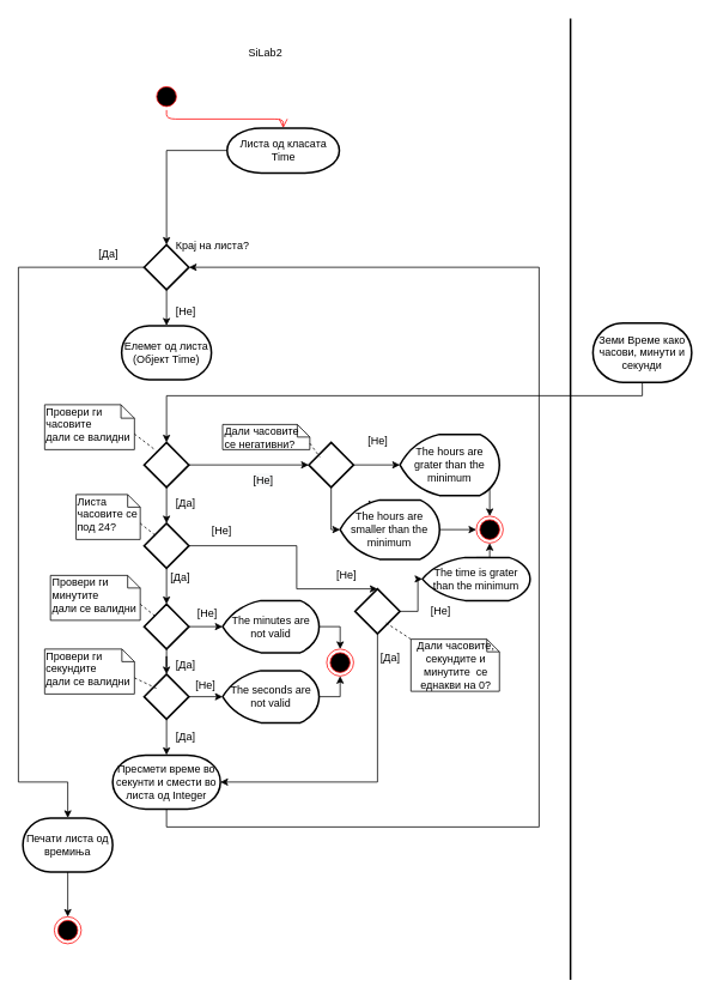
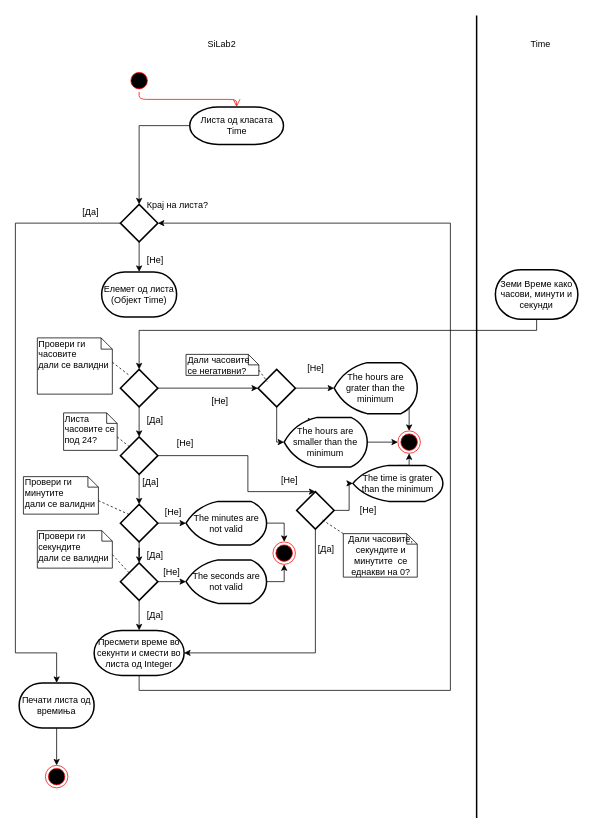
  <mxCell id="0" />
  <mxCell id="1" parent="0" />
  <mxCell id="2" value="" style="line;strokeWidth=2;direction=south;html=1;" vertex="1" parent="1"><mxGeometry x="630" y="20" width="10" height="1070" as="geometry" /></mxCell>
+ <mxCell id="3" value="Time&lt;br&gt;" style="text;html=1;align=center;verticalAlign=middle;resizable=0;points=[];autosize=1;" vertex="1" parent="1"><mxGeometry x="700" y="48" width="40" height="20" as="geometry" /></mxCell>
  <mxCell id="4" value="SiLab2&lt;br&gt;" style="text;html=1;align=center;verticalAlign=middle;resizable=0;points=[];autosize=1;" vertex="1" parent="1"><mxGeometry x="270" y="48" width="50" height="20" as="geometry" /></mxCell>
  <mxCell id="5" value="" style="ellipse;html=1;shape=startState;fillColor=#000000;strokeColor=#ff0000;" vertex="1" parent="1"><mxGeometry x="170" y="92" width="30" height="30" as="geometry" /></mxCell>
  <mxCell id="6" value="" style="edgeStyle=orthogonalEdgeStyle;html=1;verticalAlign=bottom;endArrow=open;endSize=8;strokeColor=#ff0000;entryX=0.5;entryY=0;entryDx=0;entryDy=0;entryPerimeter=0;exitX=0.5;exitY=1;exitDx=0;exitDy=0;" edge="1" source="5" parent="1" target="8"><mxGeometry relative="1" as="geometry"><mxPoint x="185" y="152" as="targetPoint" /><mxPoint x="185" y="122" as="sourcePoint" /></mxGeometry></mxCell>
  <mxCell id="7" value="" style="edgeStyle=orthogonalEdgeStyle;rounded=0;orthogonalLoop=1;jettySize=auto;html=1;entryX=0.5;entryY=0;entryDx=0;entryDy=0;entryPerimeter=0;" edge="1" parent="1" source="8" target="12"><mxGeometry relative="1" as="geometry"><mxPoint x="182.5" y="272" as="targetPoint" /></mxGeometry></mxCell>
  <mxCell id="8" value="Листа од класата Time" style="strokeWidth=2;html=1;shape=mxgraph.flowchart.terminator;whiteSpace=wrap;" vertex="1" parent="1"><mxGeometry x="252.5" y="142" width="125" height="50" as="geometry" /></mxCell>
  <mxCell id="9" value="" style="ellipse;html=1;shape=endState;fillColor=#000000;strokeColor=#ff0000;" vertex="1" parent="1"><mxGeometry x="60" y="1020" width="30" height="30" as="geometry" /></mxCell>
  <mxCell id="10" value="" style="edgeStyle=orthogonalEdgeStyle;rounded=0;orthogonalLoop=1;jettySize=auto;html=1;entryX=0.5;entryY=0;entryDx=0;entryDy=0;entryPerimeter=0;" edge="1" parent="1" source="12" target="17"><mxGeometry relative="1" as="geometry"><mxPoint x="185" y="382" as="targetPoint" /><Array as="points" /></mxGeometry></mxCell>
  <mxCell id="11" style="edgeStyle=orthogonalEdgeStyle;rounded=0;orthogonalLoop=1;jettySize=auto;html=1;exitX=0;exitY=0.5;exitDx=0;exitDy=0;exitPerimeter=0;entryX=0.5;entryY=0;entryDx=0;entryDy=0;entryPerimeter=0;" edge="1" parent="1" source="12" target="76"><mxGeometry relative="1" as="geometry"><Array as="points"><mxPoint x="20" y="297" /><mxPoint x="20" y="870" /><mxPoint x="75" y="870" /></Array></mxGeometry></mxCell>
  <mxCell id="12" value="" style="strokeWidth=2;html=1;shape=mxgraph.flowchart.decision;whiteSpace=wrap;" vertex="1" parent="1"><mxGeometry x="160" y="272" width="50" height="50" as="geometry" /></mxCell>
  <mxCell id="13" style="edgeStyle=orthogonalEdgeStyle;rounded=0;orthogonalLoop=1;jettySize=auto;html=1;exitX=0.5;exitY=1;exitDx=0;exitDy=0;exitPerimeter=0;entryX=0.5;entryY=0;entryDx=0;entryDy=0;" edge="1" parent="1" source="76" target="9"><mxGeometry relative="1" as="geometry"><mxPoint x="115" y="1000" as="sourcePoint" /></mxGeometry></mxCell>
  <mxCell id="14" value="Крај на листа?" style="text;html=1;align=center;verticalAlign=middle;resizable=0;points=[];autosize=1;" vertex="1" parent="1"><mxGeometry x="186" y="263" width="100" height="20" as="geometry" /></mxCell>
  <mxCell id="15" value="[Да]" style="text;html=1;align=center;verticalAlign=middle;resizable=0;points=[];autosize=1;" vertex="1" parent="1"><mxGeometry x="100" y="272" width="40" height="20" as="geometry" /></mxCell>
  <mxCell id="16" value="[Не]" style="text;html=1;align=center;verticalAlign=middle;resizable=0;points=[];autosize=1;" vertex="1" parent="1"><mxGeometry x="186" y="337" width="40" height="20" as="geometry" /></mxCell>
  <mxCell id="17" value="Елемет од листа&lt;br&gt;(Објект Time)" style="strokeWidth=2;html=1;shape=mxgraph.flowchart.terminator;whiteSpace=wrap;" vertex="1" parent="1"><mxGeometry x="135" y="362" width="100" height="60" as="geometry" /></mxCell>
  <mxCell id="18" style="edgeStyle=orthogonalEdgeStyle;rounded=0;orthogonalLoop=1;jettySize=auto;html=1;entryX=0.5;entryY=0;entryDx=0;entryDy=0;entryPerimeter=0;" edge="1" parent="1" source="19" target="22"><mxGeometry relative="1" as="geometry"><mxPoint x="195" y="470" as="targetPoint" /><Array as="points"><mxPoint x="715" y="440" /><mxPoint x="185" y="440" /></Array></mxGeometry></mxCell>
  <mxCell id="19" value="&lt;span&gt;Земи Време како&lt;/span&gt;&lt;br&gt;&lt;span&gt;часови, минути и секунди&lt;/span&gt;" style="strokeWidth=2;html=1;shape=mxgraph.flowchart.terminator;whiteSpace=wrap;" vertex="1" parent="1"><mxGeometry x="660" y="359" width="110" height="66" as="geometry" /></mxCell>
  <mxCell id="20" value="" style="edgeStyle=orthogonalEdgeStyle;rounded=0;orthogonalLoop=1;jettySize=auto;html=1;" edge="1" parent="1" source="22" target="28"><mxGeometry relative="1" as="geometry" /></mxCell>
  <mxCell id="21" value="" style="edgeStyle=orthogonalEdgeStyle;rounded=0;orthogonalLoop=1;jettySize=auto;html=1;" edge="1" parent="1" source="22" target="25"><mxGeometry relative="1" as="geometry" /></mxCell>
  <mxCell id="22" value="" style="strokeWidth=2;html=1;shape=mxgraph.flowchart.decision;whiteSpace=wrap;" vertex="1" parent="1"><mxGeometry x="160" y="492" width="50" height="50" as="geometry" /></mxCell>
  <mxCell id="23" style="edgeStyle=orthogonalEdgeStyle;rounded=0;orthogonalLoop=1;jettySize=auto;html=1;exitX=0.5;exitY=1;exitDx=0;exitDy=0;exitPerimeter=0;entryX=0;entryY=0.5;entryDx=0;entryDy=0;entryPerimeter=0;" edge="1" parent="1" source="25" target="43"><mxGeometry relative="1" as="geometry"><Array as="points"><mxPoint x="368" y="589" /></Array></mxGeometry></mxCell>
  <mxCell id="24" value="" style="edgeStyle=orthogonalEdgeStyle;rounded=0;orthogonalLoop=1;jettySize=auto;html=1;entryX=0;entryY=0.5;entryDx=0;entryDy=0;entryPerimeter=0;" edge="1" parent="1" source="25" target="45"><mxGeometry relative="1" as="geometry"><mxPoint x="510" y="517" as="targetPoint" /></mxGeometry></mxCell>
  <mxCell id="25" value="" style="strokeWidth=2;html=1;shape=mxgraph.flowchart.decision;whiteSpace=wrap;" vertex="1" parent="1"><mxGeometry x="343.4" y="492" width="50" height="50" as="geometry" /></mxCell>
  <mxCell id="26" value="" style="edgeStyle=orthogonalEdgeStyle;rounded=0;orthogonalLoop=1;jettySize=auto;html=1;" edge="1" parent="1" source="28" target="34"><mxGeometry relative="1" as="geometry" /></mxCell>
  <mxCell id="27" style="edgeStyle=orthogonalEdgeStyle;rounded=0;orthogonalLoop=1;jettySize=auto;html=1;exitX=1;exitY=0.5;exitDx=0;exitDy=0;exitPerimeter=0;entryX=0.5;entryY=0;entryDx=0;entryDy=0;entryPerimeter=0;" edge="1" parent="1" source="28" target="31"><mxGeometry relative="1" as="geometry"><Array as="points"><mxPoint x="330" y="607" /><mxPoint x="330" y="655" /></Array></mxGeometry></mxCell>
  <mxCell id="28" value="" style="strokeWidth=2;html=1;shape=mxgraph.flowchart.decision;whiteSpace=wrap;" vertex="1" parent="1"><mxGeometry x="160" y="582" width="50" height="50" as="geometry" /></mxCell>
  <mxCell id="29" style="edgeStyle=orthogonalEdgeStyle;rounded=0;orthogonalLoop=1;jettySize=auto;html=1;exitX=0.5;exitY=1;exitDx=0;exitDy=0;exitPerimeter=0;entryX=1;entryY=0.5;entryDx=0;entryDy=0;entryPerimeter=0;" edge="1" parent="1" source="31" target="60"><mxGeometry relative="1" as="geometry" /></mxCell>
  <mxCell id="30" style="edgeStyle=orthogonalEdgeStyle;rounded=0;orthogonalLoop=1;jettySize=auto;html=1;exitX=1;exitY=0.5;exitDx=0;exitDy=0;exitPerimeter=0;entryX=0;entryY=0.5;entryDx=0;entryDy=0;entryPerimeter=0;" edge="1" parent="1" source="31" target="71"><mxGeometry relative="1" as="geometry" /></mxCell>
  <mxCell id="31" value="" style="strokeWidth=2;html=1;shape=mxgraph.flowchart.decision;whiteSpace=wrap;" vertex="1" parent="1"><mxGeometry x="395" y="655" width="50" height="50" as="geometry" /></mxCell>
  <mxCell id="32" value="" style="edgeStyle=orthogonalEdgeStyle;rounded=0;orthogonalLoop=1;jettySize=auto;html=1;" edge="1" parent="1" source="34" target="37"><mxGeometry relative="1" as="geometry" /></mxCell>
  <mxCell id="33" style="edgeStyle=orthogonalEdgeStyle;rounded=0;orthogonalLoop=1;jettySize=auto;html=1;exitX=1;exitY=0.5;exitDx=0;exitDy=0;exitPerimeter=0;entryX=0;entryY=0.5;entryDx=0;entryDy=0;entryPerimeter=0;" edge="1" parent="1" source="34" target="65"><mxGeometry relative="1" as="geometry" /></mxCell>
  <mxCell id="34" value="" style="strokeWidth=2;html=1;shape=mxgraph.flowchart.decision;whiteSpace=wrap;" vertex="1" parent="1"><mxGeometry x="160" y="672" width="50" height="50" as="geometry" /></mxCell>
  <mxCell id="35" value="" style="edgeStyle=orthogonalEdgeStyle;rounded=0;orthogonalLoop=1;jettySize=auto;html=1;entryX=0.5;entryY=0;entryDx=0;entryDy=0;entryPerimeter=0;" edge="1" parent="1" source="37" target="60"><mxGeometry relative="1" as="geometry"><mxPoint x="185" y="902" as="targetPoint" /></mxGeometry></mxCell>
  <mxCell id="36" style="edgeStyle=orthogonalEdgeStyle;rounded=0;orthogonalLoop=1;jettySize=auto;html=1;exitX=1;exitY=0.5;exitDx=0;exitDy=0;exitPerimeter=0;entryX=0;entryY=0.5;entryDx=0;entryDy=0;entryPerimeter=0;" edge="1" parent="1" source="37" target="67"><mxGeometry relative="1" as="geometry"><mxPoint x="240" y="790" as="targetPoint" /></mxGeometry></mxCell>
  <mxCell id="37" value="" style="strokeWidth=2;html=1;shape=mxgraph.flowchart.decision;whiteSpace=wrap;" vertex="1" parent="1"><mxGeometry x="160" y="750" width="50" height="50" as="geometry" /></mxCell>
  <mxCell id="38" value="[Да]" style="text;html=1;align=center;verticalAlign=middle;resizable=0;points=[];autosize=1;" vertex="1" parent="1"><mxGeometry x="180" y="632" width="40" height="20" as="geometry" /></mxCell>
  <mxCell id="39" value="[Да]" style="text;html=1;align=center;verticalAlign=middle;resizable=0;points=[];autosize=1;" vertex="1" parent="1"><mxGeometry x="186" y="550" width="40" height="20" as="geometry" /></mxCell>
  <mxCell id="40" value="[Да]" style="text;html=1;align=center;verticalAlign=middle;resizable=0;points=[];autosize=1;" vertex="1" parent="1"><mxGeometry x="400" y="552" width="40" height="20" as="geometry" /></mxCell>
  <mxCell id="41" value="&lt;!--StartFragment--&gt;&lt;span style=&quot;color: rgb(0, 0, 0); font-family: Helvetica; font-size: 12px; font-style: normal; font-variant-ligatures: normal; font-variant-caps: normal; font-weight: 400; letter-spacing: normal; orphans: 2; text-align: center; text-indent: 0px; text-transform: none; widows: 2; word-spacing: 0px; -webkit-text-stroke-width: 0px; background-color: rgb(248, 249, 250); text-decoration-thickness: initial; text-decoration-style: initial; text-decoration-color: initial; float: none; display: inline !important;&quot;&gt;[Не]&lt;/span&gt;&lt;!--EndFragment--&gt;" style="text;whiteSpace=wrap;html=1;" vertex="1" parent="1"><mxGeometry x="280" y="520" width="50" height="30" as="geometry" /></mxCell>
  <mxCell id="42" style="edgeStyle=orthogonalEdgeStyle;rounded=0;orthogonalLoop=1;jettySize=auto;html=1;exitX=1;exitY=0.5;exitDx=0;exitDy=0;exitPerimeter=0;entryX=0;entryY=0.5;entryDx=0;entryDy=0;" edge="1" parent="1" source="43" target="73"><mxGeometry relative="1" as="geometry" /></mxCell>
  <mxCell id="43" value="&lt;span&gt;The hours are smaller than the minimum&lt;/span&gt;" style="strokeWidth=2;html=1;shape=mxgraph.flowchart.display;whiteSpace=wrap;" vertex="1" parent="1"><mxGeometry x="378.32" y="556" width="110.84" height="66" as="geometry" /></mxCell>
  <mxCell id="44" style="edgeStyle=orthogonalEdgeStyle;rounded=0;orthogonalLoop=1;jettySize=auto;html=1;exitX=0.92;exitY=0.86;exitDx=0;exitDy=0;exitPerimeter=0;entryX=0.5;entryY=0;entryDx=0;entryDy=0;" edge="1" parent="1" source="45" target="73"><mxGeometry relative="1" as="geometry" /></mxCell>
  <mxCell id="45" value="&lt;span&gt;The hours are grater than the minimum&lt;/span&gt;" style="strokeWidth=2;html=1;shape=mxgraph.flowchart.display;whiteSpace=wrap;" vertex="1" parent="1"><mxGeometry x="445" y="483" width="110.84" height="68" as="geometry" /></mxCell>
  <mxCell id="46" value="&lt;span style=&quot;text-align: center&quot;&gt;Листа часовите се под 24?&lt;/span&gt;" style="shape=note;whiteSpace=wrap;html=1;size=14;verticalAlign=top;align=left;spacingTop=-6;" vertex="1" parent="1"><mxGeometry x="84.29" y="550" width="71.43" height="50" as="geometry" /></mxCell>
  <mxCell id="47" value="&lt;span style=&quot;text-align: center&quot;&gt;Дали часовите се негативни?&lt;/span&gt;" style="shape=note;whiteSpace=wrap;html=1;size=14;verticalAlign=top;align=left;spacingTop=-6;" vertex="1" parent="1"><mxGeometry x="247.5" y="472" width="97.14" height="28" as="geometry" /></mxCell>
- <mxCell id="48" value="&lt;span style=&quot;text-align: center&quot;&gt;Провери ги минутите&lt;/span&gt;&lt;br style=&quot;text-align: center&quot;&gt;&lt;span style=&quot;text-align: center&quot;&gt;дали се валидни&lt;/span&gt;" style="shape=note;whiteSpace=wrap;html=1;size=14;verticalAlign=top;align=left;spacingTop=-6;" vertex="1" parent="1"><mxGeometry x="55.72" y="640" width="100" height="50" as="geometry" /></mxCell>
- <mxCell id="49" value="&lt;span style=&quot;text-align: center&quot;&gt;Провери ги часовите&lt;/span&gt;&lt;br style=&quot;text-align: center&quot;&gt;&lt;span style=&quot;text-align: center&quot;&gt;дали се валидни&lt;/span&gt;" style="shape=note;whiteSpace=wrap;html=1;size=15;verticalAlign=top;align=left;spacingTop=-6;" vertex="1" parent="1"><mxGeometry x="49.29" y="450" width="99.99" height="50" as="geometry" /></mxCell>
+ <mxCell id="48" value="&lt;span style=&quot;text-align: center&quot;&gt;Провери ги минутите&lt;/span&gt;&lt;br style=&quot;text-align: center&quot;&gt;&lt;span style=&quot;text-align: center&quot;&gt;дали се валидни&lt;/span&gt;" style="shape=note;whiteSpace=wrap;html=1;size=14;verticalAlign=top;align=left;spacingTop=-6;" vertex="1" parent="1"><mxGeometry x="30.72" y="635" width="100" height="50" as="geometry" /></mxCell>
+ <mxCell id="49" value="&lt;span style=&quot;text-align: center&quot;&gt;Провери ги часовите&lt;/span&gt;&lt;br style=&quot;text-align: center&quot;&gt;&lt;span style=&quot;text-align: center&quot;&gt;дали се валидни&lt;/span&gt;" style="shape=note;whiteSpace=wrap;html=1;size=15;verticalAlign=top;align=left;spacingTop=-6;" vertex="1" parent="1"><mxGeometry x="49.29" y="450" width="99.99" height="75" as="geometry" /></mxCell>
  <mxCell id="50" value="" style="endArrow=none;dashed=1;html=1;exitX=0;exitY=0;exitDx=99.99;exitDy=32.5;exitPerimeter=0;entryX=0.264;entryY=0.18;entryDx=0;entryDy=0;entryPerimeter=0;" edge="1" parent="1" source="49" target="22"><mxGeometry width="50" height="50" relative="1" as="geometry"><mxPoint x="360" y="640" as="sourcePoint" /><mxPoint x="410" y="590" as="targetPoint" /></mxGeometry></mxCell>
  <mxCell id="51" value="" style="endArrow=none;dashed=1;html=1;exitX=0;exitY=0;exitDx=71.43;exitDy=32;exitPerimeter=0;entryX=0.248;entryY=0.268;entryDx=0;entryDy=0;entryPerimeter=0;" edge="1" parent="1" source="46" target="28"><mxGeometry width="50" height="50" relative="1" as="geometry"><mxPoint x="247.5" y="634" as="sourcePoint" /><mxPoint x="297.5" y="584" as="targetPoint" /></mxGeometry></mxCell>
  <mxCell id="52" value="" style="endArrow=none;dashed=1;html=1;exitX=0;exitY=0;exitDx=100;exitDy=32;exitPerimeter=0;entryX=0.28;entryY=0.292;entryDx=0;entryDy=0;entryPerimeter=0;" edge="1" parent="1" source="48" target="34"><mxGeometry width="50" height="50" relative="1" as="geometry"><mxPoint x="247.5" y="712" as="sourcePoint" /><mxPoint x="297.5" y="662" as="targetPoint" /></mxGeometry></mxCell>
  <mxCell id="53" value="" style="endArrow=none;dashed=1;html=1;exitX=0;exitY=0;exitDx=97.14;exitDy=21;exitPerimeter=0;entryX=0.248;entryY=0.324;entryDx=0;entryDy=0;entryPerimeter=0;" edge="1" parent="1" source="47" target="25"><mxGeometry width="50" height="50" relative="1" as="geometry"><mxPoint x="360" y="640" as="sourcePoint" /><mxPoint x="410" y="590" as="targetPoint" /></mxGeometry></mxCell>
  <mxCell id="54" value="&lt;span style=&quot;font-family: &amp;#34;helvetica&amp;#34;&quot;&gt;[Не]&lt;/span&gt;" style="text;html=1;align=center;verticalAlign=middle;resizable=0;points=[];autosize=1;" vertex="1" parent="1"><mxGeometry x="400" y="480" width="40" height="20" as="geometry" /></mxCell>
  <mxCell id="55" value="&lt;span style=&quot;font-family: &amp;#34;helvetica&amp;#34;&quot;&gt;[Не]&lt;/span&gt;" style="text;html=1;align=center;verticalAlign=middle;resizable=0;points=[];autosize=1;" vertex="1" parent="1"><mxGeometry x="226" y="580" width="40" height="20" as="geometry" /></mxCell>
- <mxCell id="56" value="&lt;span style=&quot;text-align: center&quot;&gt;Провери ги секундите&lt;/span&gt;&lt;br style=&quot;text-align: center&quot;&gt;&lt;span style=&quot;text-align: center&quot;&gt;дали се валидни&lt;/span&gt;" style="shape=note;whiteSpace=wrap;html=1;size=14;verticalAlign=top;align=left;spacingTop=-6;" vertex="1" parent="1"><mxGeometry x="49.29" y="722" width="100" height="50" as="geometry" /></mxCell>
+ <mxCell id="56" value="&lt;span style=&quot;text-align: center&quot;&gt;Провери ги секундите&lt;/span&gt;&lt;br style=&quot;text-align: center&quot;&gt;&lt;span style=&quot;text-align: center&quot;&gt;дали се валидни&lt;/span&gt;" style="shape=note;whiteSpace=wrap;html=1;size=14;verticalAlign=top;align=left;spacingTop=-6;" vertex="1" parent="1"><mxGeometry x="49.29" y="707" width="100" height="50" as="geometry" /></mxCell>
  <mxCell id="57" value="" style="endArrow=none;dashed=1;html=1;exitX=0;exitY=0;exitDx=100;exitDy=32;exitPerimeter=0;entryX=0.28;entryY=0.316;entryDx=0;entryDy=0;entryPerimeter=0;" edge="1" parent="1" source="56" target="37"><mxGeometry width="50" height="50" relative="1" as="geometry"><mxPoint x="360" y="710" as="sourcePoint" /><mxPoint x="410" y="660" as="targetPoint" /></mxGeometry></mxCell>
  <mxCell id="58" value="[Да]" style="text;html=1;align=center;verticalAlign=middle;resizable=0;points=[];autosize=1;" vertex="1" parent="1"><mxGeometry x="186" y="730" width="40" height="20" as="geometry" /></mxCell>
  <mxCell id="59" style="edgeStyle=orthogonalEdgeStyle;rounded=0;orthogonalLoop=1;jettySize=auto;html=1;exitX=0.5;exitY=1;exitDx=0;exitDy=0;exitPerimeter=0;entryX=1;entryY=0.5;entryDx=0;entryDy=0;entryPerimeter=0;" edge="1" parent="1" source="60" target="12"><mxGeometry relative="1" as="geometry"><mxPoint x="30" y="850" as="targetPoint" /><Array as="points"><mxPoint x="185" y="920" /><mxPoint x="600" y="920" /><mxPoint x="600" y="297" /></Array></mxGeometry></mxCell>
  <mxCell id="60" value="Пресмети време во секунти и смести во листа од Integer" style="strokeWidth=2;html=1;shape=mxgraph.flowchart.terminator;whiteSpace=wrap;" vertex="1" parent="1"><mxGeometry x="125" y="840" width="120" height="60" as="geometry" /></mxCell>
  <mxCell id="61" value="[Да]" style="text;html=1;align=center;verticalAlign=middle;resizable=0;points=[];autosize=1;" vertex="1" parent="1"><mxGeometry x="186" y="810" width="40" height="20" as="geometry" /></mxCell>
  <mxCell id="62" value="&lt;div style=&quot;text-align: center&quot;&gt;Дали часовите, секундите и минутите&amp;nbsp; се еднакви на 0?&lt;/div&gt;" style="shape=note;whiteSpace=wrap;html=1;size=14;verticalAlign=top;align=left;spacingTop=-6;" vertex="1" parent="1"><mxGeometry x="457.24" y="711" width="98.6" height="58" as="geometry" /></mxCell>
  <mxCell id="63" value="" style="endArrow=none;dashed=1;html=1;exitX=0;exitY=0;exitDx=0;exitDy=0;exitPerimeter=0;entryX=0.664;entryY=0.74;entryDx=0;entryDy=0;entryPerimeter=0;" edge="1" parent="1" source="62" target="31"><mxGeometry width="50" height="50" relative="1" as="geometry"><mxPoint x="360" y="810" as="sourcePoint" /><mxPoint x="410" y="760" as="targetPoint" /></mxGeometry></mxCell>
  <mxCell id="64" style="edgeStyle=orthogonalEdgeStyle;rounded=0;orthogonalLoop=1;jettySize=auto;html=1;exitX=1;exitY=0.5;exitDx=0;exitDy=0;exitPerimeter=0;entryX=0.5;entryY=0;entryDx=0;entryDy=0;" edge="1" parent="1" source="65" target="75"><mxGeometry relative="1" as="geometry" /></mxCell>
  <mxCell id="65" value="&lt;span&gt;The minutes are not valid&lt;/span&gt;" style="strokeWidth=2;html=1;shape=mxgraph.flowchart.display;whiteSpace=wrap;" vertex="1" parent="1"><mxGeometry x="247.5" y="668" width="107.4" height="58" as="geometry" /></mxCell>
  <mxCell id="66" style="edgeStyle=orthogonalEdgeStyle;rounded=0;orthogonalLoop=1;jettySize=auto;html=1;exitX=1;exitY=0.5;exitDx=0;exitDy=0;exitPerimeter=0;entryX=0.5;entryY=1;entryDx=0;entryDy=0;" edge="1" parent="1" source="67" target="75"><mxGeometry relative="1" as="geometry" /></mxCell>
  <mxCell id="67" value="&lt;span&gt;The seconds are not valid&lt;/span&gt;" style="strokeWidth=2;html=1;shape=mxgraph.flowchart.display;whiteSpace=wrap;" vertex="1" parent="1"><mxGeometry x="247.5" y="746" width="107.4" height="58" as="geometry" /></mxCell>
  <mxCell id="68" value="&lt;span style=&quot;font-family: &amp;#34;helvetica&amp;#34;&quot;&gt;[Не]&lt;/span&gt;" style="text;html=1;align=center;verticalAlign=middle;resizable=0;points=[];autosize=1;" vertex="1" parent="1"><mxGeometry x="207.5" y="752" width="40" height="20" as="geometry" /></mxCell>
  <mxCell id="69" value="&lt;span style=&quot;font-family: &amp;#34;helvetica&amp;#34;&quot;&gt;[Не]&lt;/span&gt;" style="text;html=1;align=center;verticalAlign=middle;resizable=0;points=[];autosize=1;" vertex="1" parent="1"><mxGeometry x="364.7" y="630" width="40" height="20" as="geometry" /></mxCell>
  <mxCell id="70" style="edgeStyle=orthogonalEdgeStyle;rounded=0;orthogonalLoop=1;jettySize=auto;html=1;exitX=0.5;exitY=0;exitDx=0;exitDy=0;exitPerimeter=0;entryX=0.5;entryY=1;entryDx=0;entryDy=0;" edge="1" parent="1" source="71" target="73"><mxGeometry relative="1" as="geometry" /></mxCell>
  <mxCell id="71" value="The time is grater than the minimum" style="strokeWidth=2;html=1;shape=mxgraph.flowchart.display;whiteSpace=wrap;" vertex="1" parent="1"><mxGeometry x="470" y="620" width="120" height="48" as="geometry" /></mxCell>
  <mxCell id="72" value="[Да]" style="text;html=1;align=center;verticalAlign=middle;resizable=0;points=[];autosize=1;" vertex="1" parent="1"><mxGeometry x="413.74" y="722" width="40" height="20" as="geometry" /></mxCell>
  <mxCell id="73" value="" style="ellipse;html=1;shape=endState;fillColor=#000000;strokeColor=#ff0000;" vertex="1" parent="1"><mxGeometry x="530" y="574" width="30" height="30" as="geometry" /></mxCell>
  <mxCell id="74" value="&lt;span style=&quot;font-family: &amp;#34;helvetica&amp;#34;&quot;&gt;[Не]&lt;/span&gt;" style="text;html=1;align=center;verticalAlign=middle;resizable=0;points=[];autosize=1;" vertex="1" parent="1"><mxGeometry x="210" y="672" width="40" height="20" as="geometry" /></mxCell>
  <mxCell id="75" value="" style="ellipse;html=1;shape=endState;fillColor=#000000;strokeColor=#ff0000;" vertex="1" parent="1"><mxGeometry x="363.4" y="722" width="30" height="30" as="geometry" /></mxCell>
  <mxCell id="76" value="Печати листа од времиња" style="strokeWidth=2;html=1;shape=mxgraph.flowchart.terminator;whiteSpace=wrap;" vertex="1" parent="1"><mxGeometry x="25" y="910" width="100" height="60" as="geometry" /></mxCell>
  <mxCell id="77" value="&lt;span style=&quot;font-family: &amp;#34;helvetica&amp;#34;&quot;&gt;[Не]&lt;/span&gt;" style="text;html=1;align=center;verticalAlign=middle;resizable=0;points=[];autosize=1;" vertex="1" parent="1"><mxGeometry x="470" y="670" width="40" height="20" as="geometry" /></mxCell>
